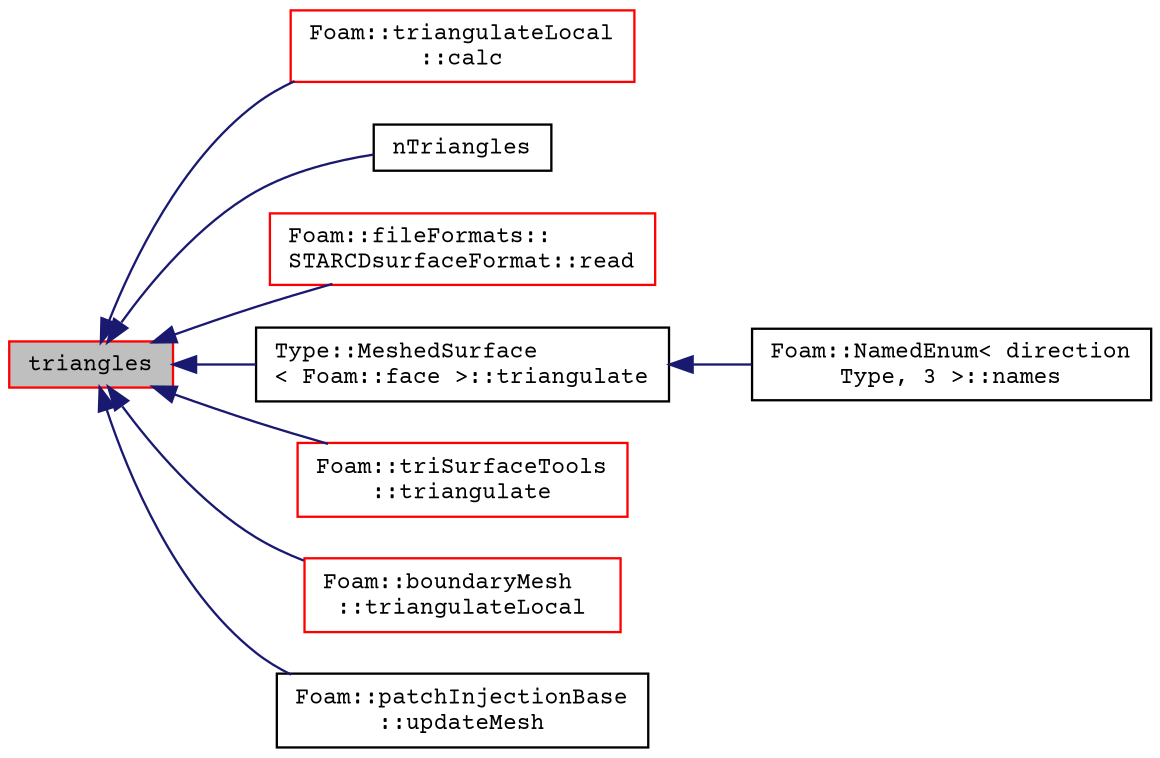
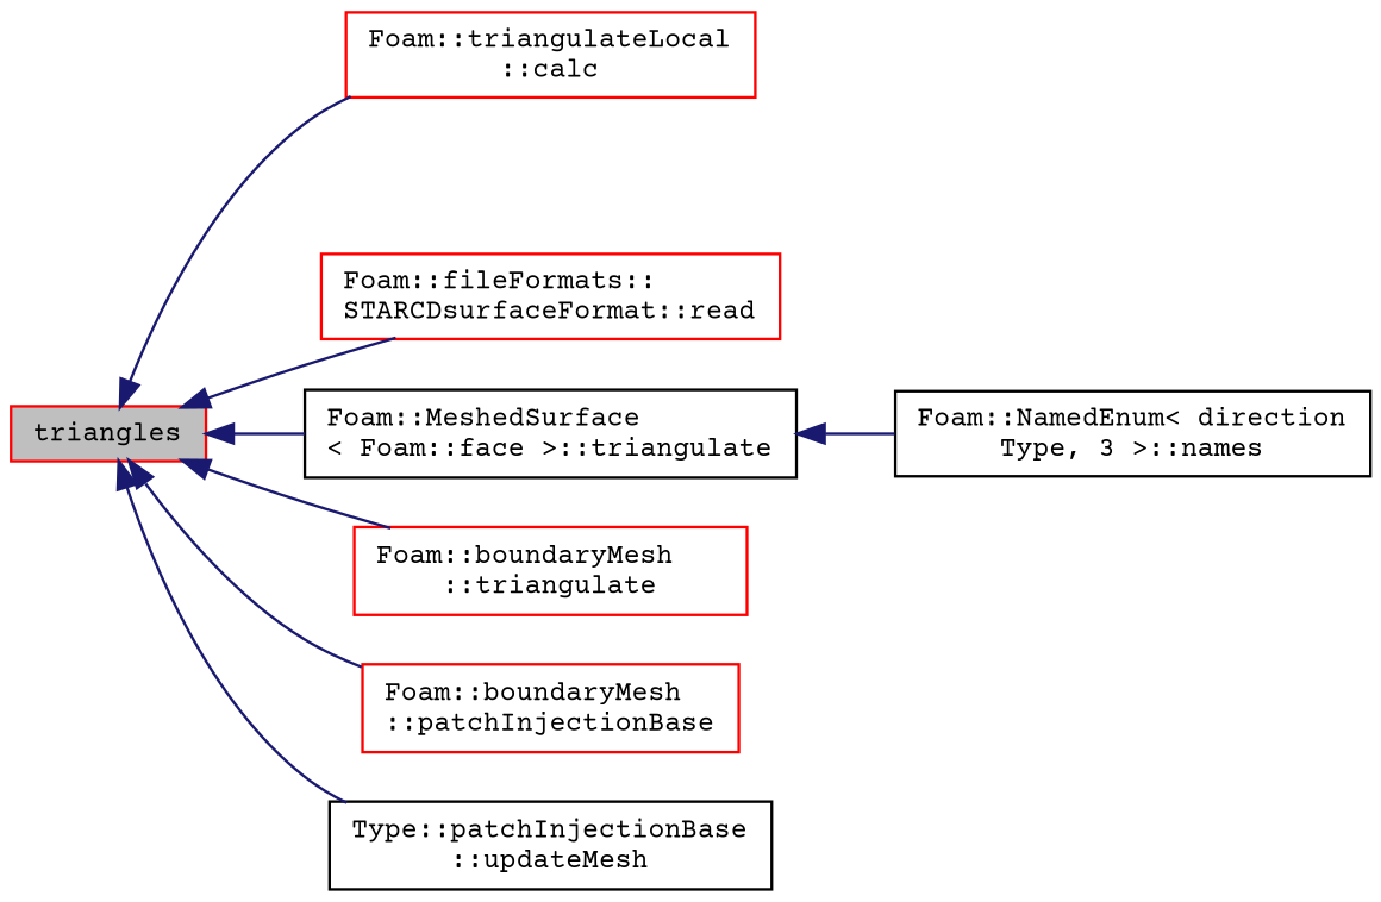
  digraph {
    fontname="Courier Prime"
    rankdir=LR
    node [color=red fontname="Courier Prime" fontsize=10 shape=record]
    edge [color=midnightblue dir=back fontname="Courier Prime" fontsize=10 labelfontname=FreeSans labelfontsize=10 style=solid]
    n1 [fillcolor=grey75 fontcolor=black height=0.2 label=triangles style=filled width=0.4]
    n2 [height=0.2 label="Foam::triangulateLocal\l::calc" width=0.4]
-   n3 [color=black height=0.2 label=nTriangles width=0.4]
    n4 [height=0.2 label="Foam::fileFormats::\lSTARCDsurfaceFormat::read" width=0.4]
-   n5 [color=black height=0.2 label="Type::MeshedSurface\l\< Foam::face \>::triangulate" width=0.4]
-   n6 [height=0.2 label="Foam::triSurfaceTools\l::triangulate" width=0.4]
-   n7 [height=0.2 label="Foam::boundaryMesh\l::triangulateLocal" width=0.4]
-   n8 [color=black height=0.2 label="Foam::patchInjectionBase\l::updateMesh" width=0.4]
+   n5 [color=black height=0.2 label="Foam::MeshedSurface\l\< Foam::face \>::triangulate" width=0.4]
+   n6 [height=0.2 label="Foam::boundaryMesh\l::triangulate" width=0.4]
+   n7 [height=0.2 label="Foam::boundaryMesh\l::patchInjectionBase" width=0.4]
+   n8 [color=black height=0.2 label="Type::patchInjectionBase\l::updateMesh" width=0.4]
    n9 [color=black height=0.2 label="Foam::NamedEnum\< direction\lType, 3 \>::names" width=0.4]
    n1 -> n2
-   n1 -> n3
    n1 -> n4
    n1 -> n5
    n1 -> n6
    n1 -> n7
    n1 -> n8
    n5 -> n9
  }
